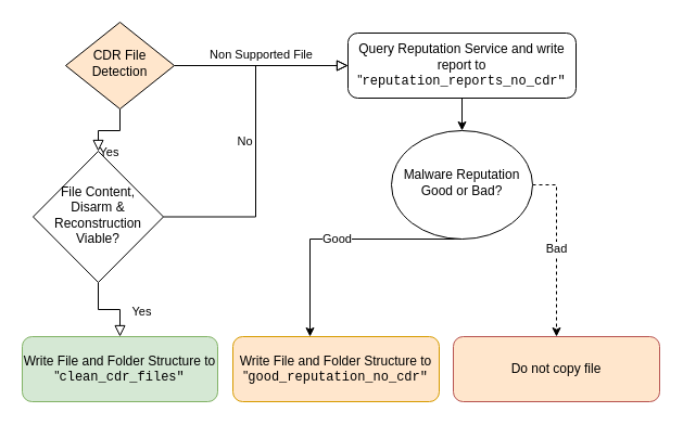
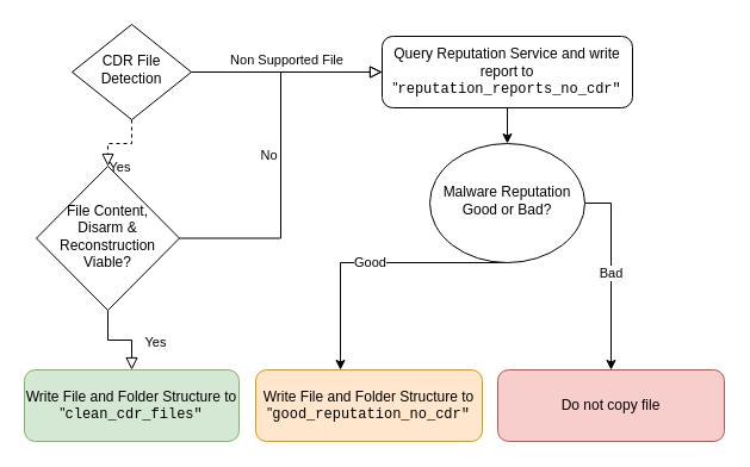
  <mxCell id="0" />
  <mxCell id="1" parent="0" />
- <mxCell id="2" value="Yes" style="rounded=0;html=1;jettySize=auto;orthogonalLoop=1;fontSize=11;endArrow=block;endFill=0;endSize=8;strokeWidth=1;shadow=0;labelBackgroundColor=none;edgeStyle=orthogonalEdgeStyle;" parent="1" source="4" target="7" edge="1"><mxGeometry y="20" relative="1" as="geometry"><mxPoint as="offset" /></mxGeometry></mxCell>
+ <mxCell id="2" value="Yes" style="rounded=0;html=1;jettySize=auto;orthogonalLoop=1;fontSize=11;endArrow=block;endFill=0;endSize=8;strokeWidth=1;shadow=0;labelBackgroundColor=none;edgeStyle=orthogonalEdgeStyle;dashed=1;" parent="1" source="4" target="7" edge="1"><mxGeometry y="20" relative="1" as="geometry"><mxPoint as="offset" /></mxGeometry></mxCell>
  <mxCell id="3" value="Non Supported File" style="edgeStyle=orthogonalEdgeStyle;rounded=0;html=1;jettySize=auto;orthogonalLoop=1;fontSize=11;endArrow=block;endFill=0;endSize=8;strokeWidth=1;shadow=0;labelBackgroundColor=none;entryX=0;entryY=0.5;entryDx=0;entryDy=0;" parent="1" source="4" target="11" edge="1"><mxGeometry y="10" relative="1" as="geometry"><mxPoint as="offset" /><mxPoint x="330" y="60" as="targetPoint" /></mxGeometry></mxCell>
- <mxCell id="4" value="CDR File Detection" style="rhombus;whiteSpace=wrap;html=1;shadow=0;fontFamily=Helvetica;fontSize=12;align=center;strokeWidth=1;spacing=6;spacingTop=-4;fillColor=#ffe6cc;" parent="1" vertex="1"><mxGeometry x="60" y="20" width="100" height="80" as="geometry" /></mxCell>
+ <mxCell id="4" value="CDR File Detection" style="rhombus;whiteSpace=wrap;html=1;shadow=0;fontFamily=Helvetica;fontSize=12;align=center;strokeWidth=1;spacing=6;spacingTop=-4;" parent="1" vertex="1"><mxGeometry x="60" y="20" width="100" height="80" as="geometry" /></mxCell>
  <mxCell id="5" value="Yes" style="rounded=0;html=1;jettySize=auto;orthogonalLoop=1;fontSize=11;endArrow=block;endFill=0;endSize=8;strokeWidth=1;shadow=0;labelBackgroundColor=none;edgeStyle=orthogonalEdgeStyle;" parent="1" source="7" target="8" edge="1"><mxGeometry x="0.333" y="20" relative="1" as="geometry"><mxPoint as="offset" /></mxGeometry></mxCell>
  <mxCell id="6" value="No&lt;br&gt;" style="edgeStyle=orthogonalEdgeStyle;rounded=0;html=1;jettySize=auto;orthogonalLoop=1;fontSize=11;endArrow=block;endFill=0;endSize=8;strokeWidth=1;shadow=0;labelBackgroundColor=none;entryX=0;entryY=0.5;entryDx=0;entryDy=0;" parent="1" source="7" target="11" edge="1"><mxGeometry y="10" relative="1" as="geometry"><mxPoint as="offset" /><mxPoint x="330" y="60" as="targetPoint" /></mxGeometry></mxCell>
  <mxCell id="7" value="File Content, &lt;br&gt;Disarm &amp;amp; Reconstruction Viable?" style="rhombus;whiteSpace=wrap;html=1;shadow=0;fontFamily=Helvetica;fontSize=12;align=center;strokeWidth=1;spacing=6;spacingTop=-4;" parent="1" vertex="1"><mxGeometry x="30" y="139" width="120" height="121" as="geometry" /></mxCell>
  <mxCell id="8" value="Write File and Folder Structure to &quot;&lt;span style=&quot;font-family: Menlo, Monaco, &amp;quot;Courier New&amp;quot;, monospace; text-align: start;&quot;&gt;clean_cdr_files&quot;&lt;/span&gt;" style="rounded=1;whiteSpace=wrap;html=1;fontSize=12;glass=0;strokeWidth=1;shadow=0;labelBackgroundColor=none;fillColor=#d5e8d4;strokeColor=#82b366;" parent="1" vertex="1"><mxGeometry x="20" y="310" width="180" height="60" as="geometry" /></mxCell>
  <mxCell id="9" value="Write File and Folder Structure to &quot;&lt;span style=&quot;font-family: Menlo, Monaco, &amp;quot;Courier New&amp;quot;, monospace; text-align: start;&quot;&gt;good_reputation_no_cdr&lt;/span&gt;&lt;span style=&quot;font-family: Menlo, Monaco, &amp;quot;Courier New&amp;quot;, monospace; text-align: start;&quot;&gt;&quot;&lt;/span&gt;" style="rounded=1;whiteSpace=wrap;html=1;fontSize=12;glass=0;strokeWidth=1;shadow=0;labelBackgroundColor=none;fillColor=#ffe6cc;strokeColor=#d79b00;" parent="1" vertex="1"><mxGeometry x="214" y="310" width="190" height="60" as="geometry" /></mxCell>
  <mxCell id="10" style="edgeStyle=orthogonalEdgeStyle;rounded=0;orthogonalLoop=1;jettySize=auto;html=1;exitX=0.5;exitY=1;exitDx=0;exitDy=0;fontColor=#000000;" parent="1" source="11" target="14" edge="1"><mxGeometry relative="1" as="geometry" /></mxCell>
  <mxCell id="11" value="Query Reputation Service and write report to &quot;&lt;span style=&quot;font-family: Menlo, Monaco, &amp;quot;Courier New&amp;quot;, monospace; text-align: start;&quot;&gt;reputation_reports_no_cdr&lt;/span&gt;&lt;span style=&quot;font-family: Menlo, Monaco, &amp;quot;Courier New&amp;quot;, monospace; text-align: start;&quot;&gt;&quot;&lt;/span&gt;" style="rounded=1;whiteSpace=wrap;html=1;fontSize=12;glass=0;strokeWidth=1;shadow=0;fontColor=#000000;labelBackgroundColor=default;strokeColor=#000000;" parent="1" vertex="1"><mxGeometry x="320" y="30" width="210" height="60" as="geometry" /></mxCell>
  <mxCell id="12" value="Good" style="edgeStyle=orthogonalEdgeStyle;rounded=0;orthogonalLoop=1;jettySize=auto;html=1;exitX=0.5;exitY=1;exitDx=0;exitDy=0;fontColor=#000000;" parent="1" source="14" target="9" edge="1"><mxGeometry relative="1" as="geometry"><Array as="points"><mxPoint x="285" y="220" /></Array></mxGeometry></mxCell>
- <mxCell id="13" value="Bad" style="edgeStyle=orthogonalEdgeStyle;rounded=0;orthogonalLoop=1;jettySize=auto;html=1;exitX=1;exitY=0.5;exitDx=0;exitDy=0;fontColor=#000000;dashed=1;" parent="1" source="14" target="15" edge="1"><mxGeometry relative="1" as="geometry" /></mxCell>
+ <mxCell id="13" value="Bad" style="edgeStyle=orthogonalEdgeStyle;rounded=0;orthogonalLoop=1;jettySize=auto;html=1;exitX=1;exitY=0.5;exitDx=0;exitDy=0;fontColor=#000000;" parent="1" source="14" target="15" edge="1"><mxGeometry relative="1" as="geometry" /></mxCell>
  <mxCell id="14" value="Malware Reputation Good or Bad?" style="ellipse;whiteSpace=wrap;html=1;shadow=0;fontFamily=Helvetica;fontSize=12;align=center;strokeWidth=1;spacing=6;spacingTop=-4;" parent="1" vertex="1"><mxGeometry x="360" y="120" width="130" height="100" as="geometry" /></mxCell>
- <mxCell id="15" value="Do not copy file" style="rounded=1;whiteSpace=wrap;html=1;fontSize=12;glass=0;strokeWidth=1;shadow=0;labelBackgroundColor=none;fillColor=#ffe6cc;strokeColor=#b85450;" parent="1" vertex="1"><mxGeometry x="417" y="310" width="190" height="60" as="geometry" /></mxCell>
+ <mxCell id="15" value="Do not copy file" style="rounded=1;whiteSpace=wrap;html=1;fontSize=12;glass=0;strokeWidth=1;shadow=0;labelBackgroundColor=none;fillColor=#f8cecc;strokeColor=#b85450;" parent="1" vertex="1"><mxGeometry x="417" y="310" width="190" height="60" as="geometry" /></mxCell>
